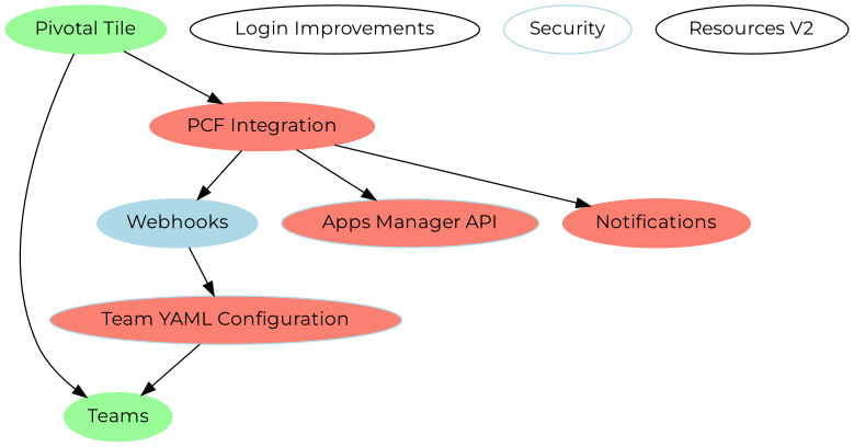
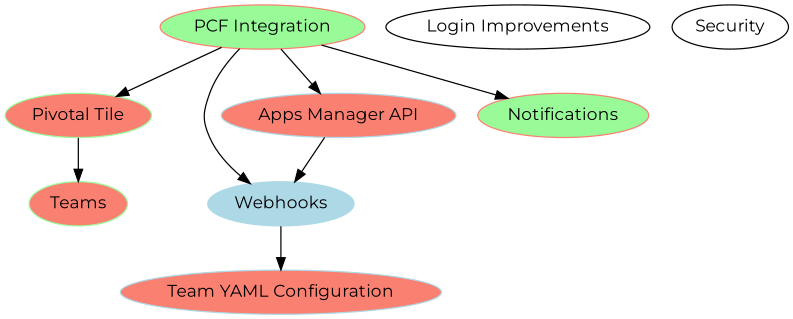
  digraph {
    fontname=Montserrat
    node [fontname=Montserrat style=filled]
    edge [fontname=Montserrat]
-   "Pivotal Tile" [color=palegreen]
-   Teams [color=palegreen]
+   "Pivotal Tile" [color=palegreen fillcolor=salmon]
+   Teams [color=palegreen fillcolor=salmon]
    "Team YAML Configuration" [color=lightblue fillcolor=salmon]
    Webhooks [color=lightblue]
    "Apps Manager API" [color=lightblue fillcolor=salmon]
-   Notifications [color=salmon]
-   "PCF Integration" [color=salmon]
+   Notifications [color=salmon fillcolor=palegreen]
+   "PCF Integration" [color=salmon fillcolor=palegreen]
    "Login Improvements" [style=""]
-   Security [color=lightblue style=""]
-   "Resources V2" [style=""]
+   Security [style=""]
    subgraph sub_1 {
      "Pivotal Tile"
      Teams
    }
    subgraph sub_2 {
      Teams
      "Team YAML Configuration"
      Webhooks
      "Apps Manager API"
    }
    subgraph sub_3 {
      "Pivotal Tile"
      Webhooks
      "Apps Manager API"
      Notifications
      "PCF Integration"
    }
    "Pivotal Tile" -> Teams
-   "Team YAML Configuration" -> Teams
    Webhooks -> "Team YAML Configuration"
-   "Pivotal Tile" -> "PCF Integration"
+   "Apps Manager API" -> Webhooks
+   "PCF Integration" -> "Pivotal Tile"
    "PCF Integration" -> Webhooks
    "PCF Integration" -> "Apps Manager API"
    "PCF Integration" -> Notifications
  }
